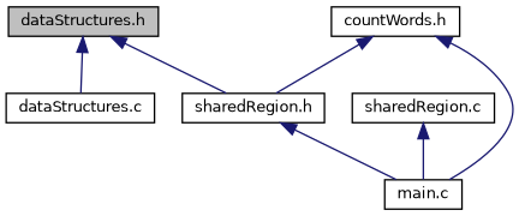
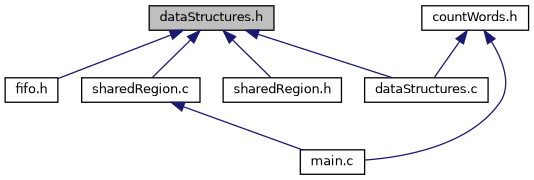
  digraph {
    node [color=black fillcolor=white fontname=Helvetica fontsize=10 shape=record style=filled]
    edge [color=midnightblue dir=back fontname=Helvetica fontsize=10 labelfontname=Helvetica labelfontsize=10 style=solid]
    n1 [fillcolor=grey75 fontcolor=black height=0.2 label="dataStructures.h" width=0.4]
    n2 [height=0.2 label="dataStructures.c" width=0.4]
+   n3 [height=0.2 label="fifo.h" width=0.4]
    n4 [height=0.2 label="sharedRegion.c" width=0.4]
    n5 [height=0.2 label="sharedRegion.h" width=0.4]
    n6 [height=0.2 label="countWords.h" width=0.4]
    n7 [height=0.2 label="main.c" width=0.4]
    n1 -> n2
+   n1 -> n3
+   n1 -> n4
    n1 -> n5
    n4 -> n7
-   n5 -> n7
-   n6 -> n5
+   n6 -> n2
    n6 -> n7
  }
